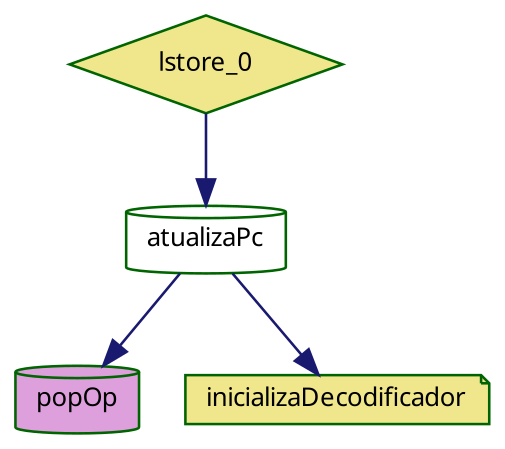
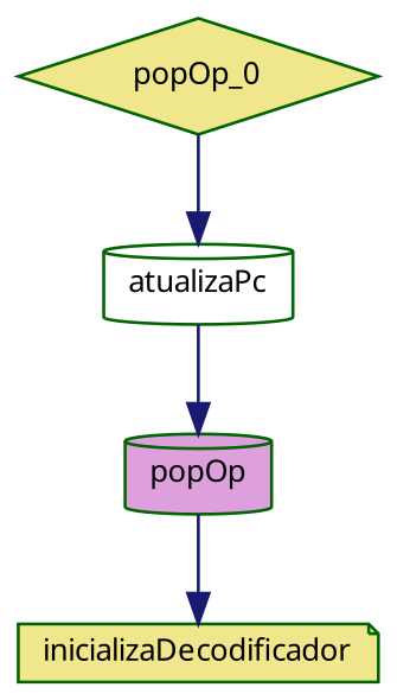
  digraph {
    fontname="Noto Sans"
    rankdir=TB
    node [color=darkgreen fillcolor=khaki fontname="Noto Sans" fontsize=10 shape=cylinder style=filled]
    edge [color=midnightblue fontname="Noto Sans" fontsize=10 labelfontname=Helvetica labelfontsize=10 style=solid]
-   n1 [fontcolor=black height=0.2 label=lstore_0 shape=diamond width=0.4]
+   n1 [fontcolor=black height=0.2 label=popOp_0 shape=diamond width=0.4]
    n2 [fillcolor=white height=0.2 label=atualizaPc width=0.4]
    n3 [fillcolor=plum height=0.2 label=popOp width=0.4]
    n4 [height=0.2 label=inicializaDecodificador shape=note width=0.4]
    n1 -> n2
    n2 -> n3
-   n2 -> n4
+   n3 -> n4
  }
